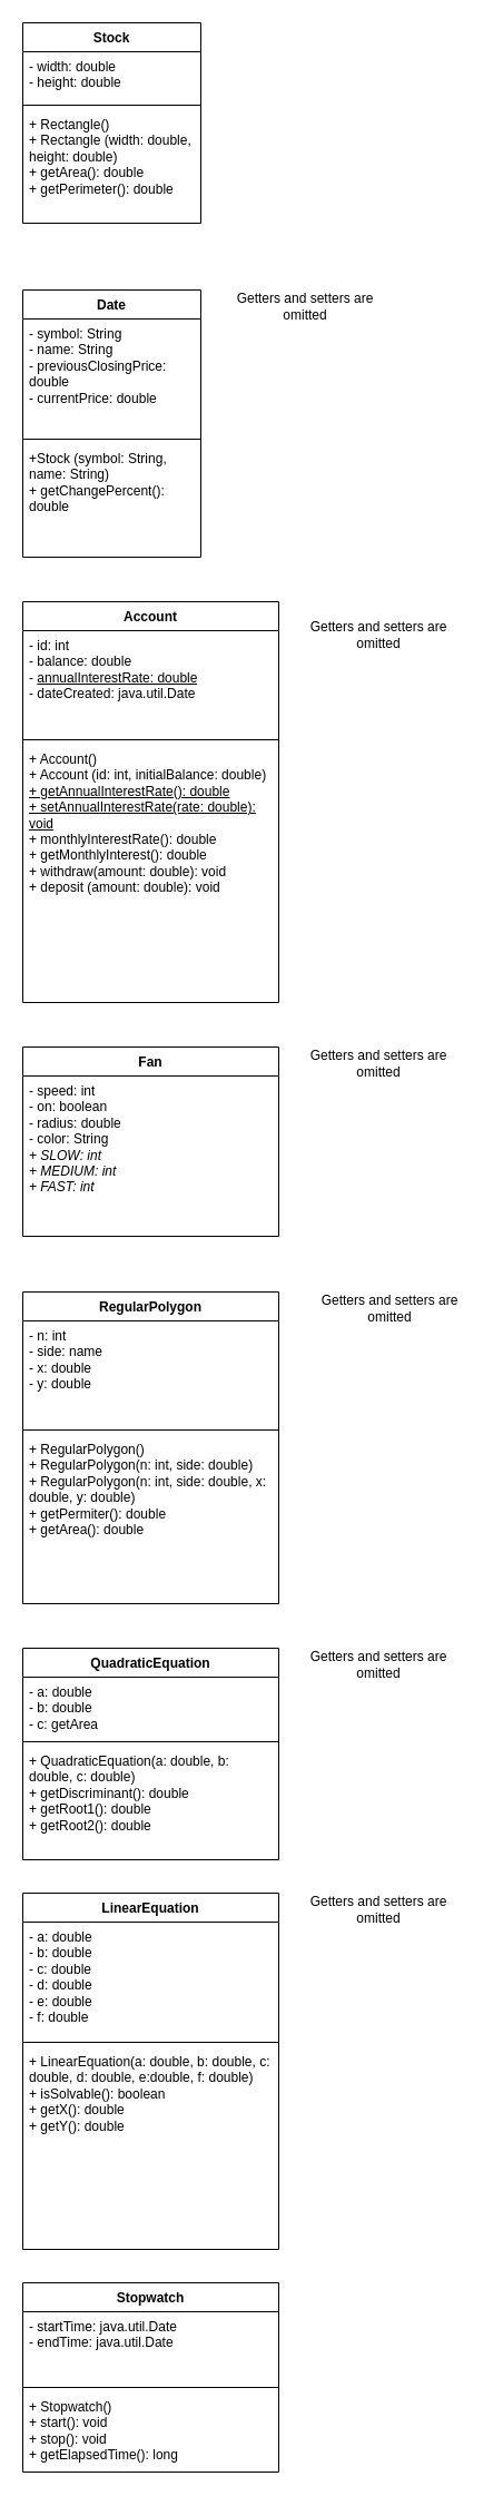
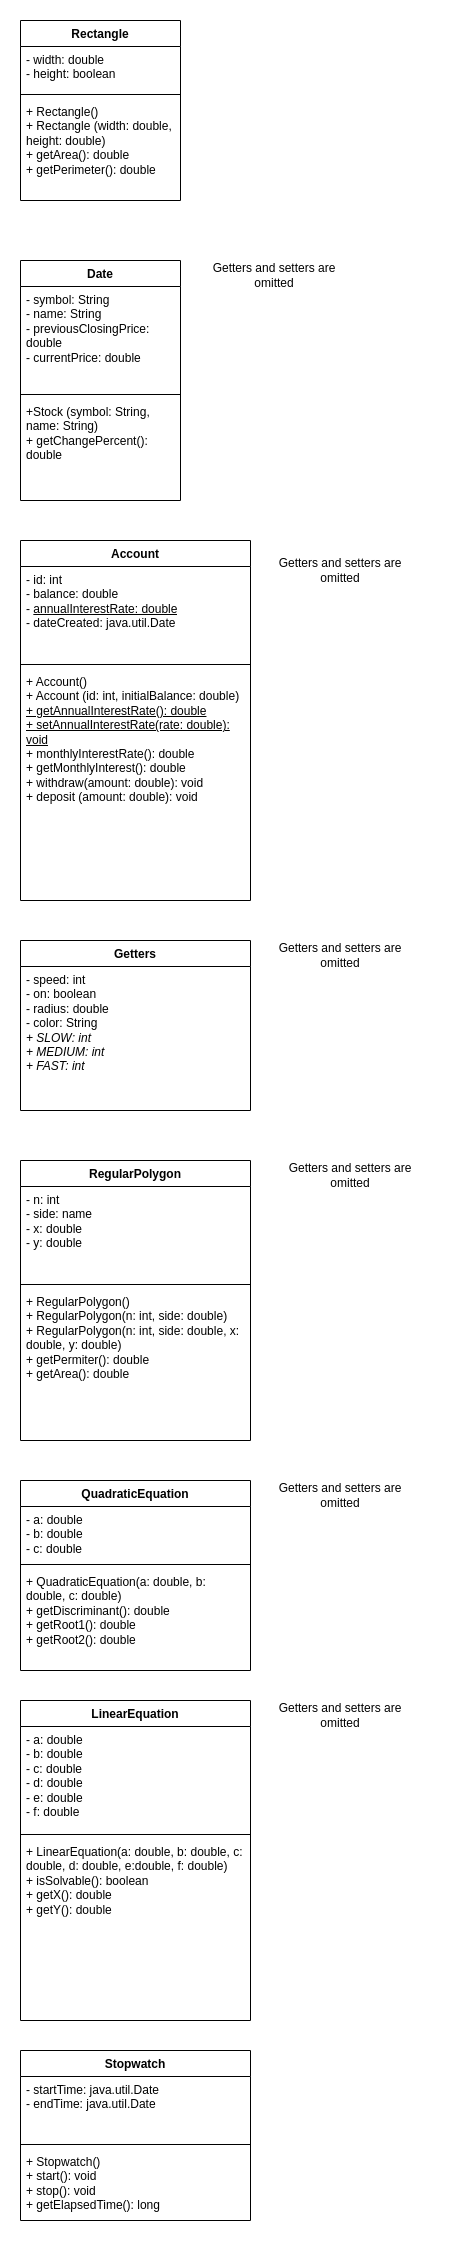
  <mxCell id="0" />
  <mxCell id="1" parent="0" />
- <mxCell id="2" value="Stock" style="swimlane;fontStyle=1;align=center;verticalAlign=top;childLayout=stackLayout;horizontal=1;startSize=26;horizontalStack=0;resizeParent=1;resizeParentMax=0;resizeLast=0;collapsible=1;marginBottom=0;whiteSpace=wrap;html=1;" parent="1" vertex="1"><mxGeometry x="20" y="20" width="160" height="180" as="geometry" /></mxCell>
- <mxCell id="3" value="- width: double&lt;br&gt;- height: double" style="text;strokeColor=none;fillColor=none;align=left;verticalAlign=top;spacingLeft=4;spacingRight=4;overflow=hidden;rotatable=0;points=[[0,0.5],[1,0.5]];portConstraint=eastwest;whiteSpace=wrap;html=1;" parent="2" vertex="1"><mxGeometry y="26" width="160" height="44" as="geometry" /></mxCell>
+ <mxCell id="2" value="Rectangle" style="swimlane;fontStyle=1;align=center;verticalAlign=top;childLayout=stackLayout;horizontal=1;startSize=26;horizontalStack=0;resizeParent=1;resizeParentMax=0;resizeLast=0;collapsible=1;marginBottom=0;whiteSpace=wrap;html=1;" parent="1" vertex="1"><mxGeometry x="20" y="20" width="160" height="180" as="geometry" /></mxCell>
+ <mxCell id="3" value="- width: double&lt;br&gt;- height: boolean" style="text;strokeColor=none;fillColor=none;align=left;verticalAlign=top;spacingLeft=4;spacingRight=4;overflow=hidden;rotatable=0;points=[[0,0.5],[1,0.5]];portConstraint=eastwest;whiteSpace=wrap;html=1;" parent="2" vertex="1"><mxGeometry y="26" width="160" height="44" as="geometry" /></mxCell>
  <mxCell id="4" value="" style="line;strokeWidth=1;fillColor=none;align=left;verticalAlign=middle;spacingTop=-1;spacingLeft=3;spacingRight=3;rotatable=0;labelPosition=right;points=[];portConstraint=eastwest;strokeColor=inherit;" parent="2" vertex="1"><mxGeometry y="70" width="160" height="8" as="geometry" /></mxCell>
  <mxCell id="5" value="+ Rectangle()&lt;br&gt;+ Rectangle (width: double, height: double)&lt;br&gt;+ getArea(): double&lt;br&gt;+ getPerimeter(): double" style="text;strokeColor=none;fillColor=none;align=left;verticalAlign=top;spacingLeft=4;spacingRight=4;overflow=hidden;rotatable=0;points=[[0,0.5],[1,0.5]];portConstraint=eastwest;whiteSpace=wrap;html=1;" parent="2" vertex="1"><mxGeometry y="78" width="160" height="102" as="geometry" /></mxCell>
  <mxCell id="6" value="Date" style="swimlane;fontStyle=1;align=center;verticalAlign=top;childLayout=stackLayout;horizontal=1;startSize=26;horizontalStack=0;resizeParent=1;resizeParentMax=0;resizeLast=0;collapsible=1;marginBottom=0;whiteSpace=wrap;html=1;" parent="1" vertex="1"><mxGeometry x="20" y="260" width="160" height="240" as="geometry" /></mxCell>
  <mxCell id="7" value="- symbol: String&lt;br&gt;- name: String&lt;br&gt;- previousClosingPrice: double&lt;br&gt;- currentPrice: double" style="text;strokeColor=none;fillColor=none;align=left;verticalAlign=top;spacingLeft=4;spacingRight=4;overflow=hidden;rotatable=0;points=[[0,0.5],[1,0.5]];portConstraint=eastwest;whiteSpace=wrap;html=1;" parent="6" vertex="1"><mxGeometry y="26" width="160" height="104" as="geometry" /></mxCell>
  <mxCell id="8" value="" style="line;strokeWidth=1;fillColor=none;align=left;verticalAlign=middle;spacingTop=-1;spacingLeft=3;spacingRight=3;rotatable=0;labelPosition=right;points=[];portConstraint=eastwest;strokeColor=inherit;" parent="6" vertex="1"><mxGeometry y="130" width="160" height="8" as="geometry" /></mxCell>
  <mxCell id="9" value="+Stock (symbol: String, name: String)&lt;br&gt;+ getChangePercent(): double" style="text;strokeColor=none;fillColor=none;align=left;verticalAlign=top;spacingLeft=4;spacingRight=4;overflow=hidden;rotatable=0;points=[[0,0.5],[1,0.5]];portConstraint=eastwest;whiteSpace=wrap;html=1;" parent="6" vertex="1"><mxGeometry y="138" width="160" height="102" as="geometry" /></mxCell>
  <mxCell id="10" value="Getters and setters are omitted" style="text;html=1;strokeColor=none;fillColor=none;align=center;verticalAlign=middle;whiteSpace=wrap;rounded=0;" parent="1" vertex="1"><mxGeometry x="194" y="260" width="160" height="30" as="geometry" /></mxCell>
  <mxCell id="11" value="Account" style="swimlane;fontStyle=1;align=center;verticalAlign=top;childLayout=stackLayout;horizontal=1;startSize=26;horizontalStack=0;resizeParent=1;resizeParentMax=0;resizeLast=0;collapsible=1;marginBottom=0;whiteSpace=wrap;html=1;" parent="1" vertex="1"><mxGeometry x="20" y="540" width="230" height="360" as="geometry" /></mxCell>
  <mxCell id="12" value="- id: int&lt;br&gt;- balance: double&lt;br&gt;- &lt;u&gt;annualInterestRate: double&lt;/u&gt;&lt;br&gt;- dateCreated: java.util.Date" style="text;strokeColor=none;fillColor=none;align=left;verticalAlign=top;spacingLeft=4;spacingRight=4;overflow=hidden;rotatable=0;points=[[0,0.5],[1,0.5]];portConstraint=eastwest;whiteSpace=wrap;html=1;" parent="11" vertex="1"><mxGeometry y="26" width="230" height="94" as="geometry" /></mxCell>
  <mxCell id="13" value="" style="line;strokeWidth=1;fillColor=none;align=left;verticalAlign=middle;spacingTop=-1;spacingLeft=3;spacingRight=3;rotatable=0;labelPosition=right;points=[];portConstraint=eastwest;strokeColor=inherit;" parent="11" vertex="1"><mxGeometry y="120" width="230" height="8" as="geometry" /></mxCell>
  <mxCell id="14" value="+ Account()&lt;br&gt;+ Account (id: int, initialBalance: double)&lt;br&gt;&lt;u&gt;+ getAnnualInterestRate(): double&lt;br&gt;+ setAnnualInterestRate(rate: double): void&lt;/u&gt;&lt;br&gt;+ monthlyInterestRate(): double&lt;br&gt;+ getMonthlyInterest(): double&lt;br&gt;+ withdraw(amount: double): void&lt;br&gt;+ deposit (amount: double): void" style="text;strokeColor=none;fillColor=none;align=left;verticalAlign=top;spacingLeft=4;spacingRight=4;overflow=hidden;rotatable=0;points=[[0,0.5],[1,0.5]];portConstraint=eastwest;whiteSpace=wrap;html=1;" parent="11" vertex="1"><mxGeometry y="128" width="230" height="232" as="geometry" /></mxCell>
  <mxCell id="15" value="Getters and setters are omitted" style="text;html=1;strokeColor=none;fillColor=none;align=center;verticalAlign=middle;whiteSpace=wrap;rounded=0;" parent="1" vertex="1"><mxGeometry x="260" y="520" width="160" height="100" as="geometry" /></mxCell>
- <mxCell id="16" value="Fan" style="swimlane;fontStyle=1;align=center;verticalAlign=top;childLayout=stackLayout;horizontal=1;startSize=26;horizontalStack=0;resizeParent=1;resizeParentMax=0;resizeLast=0;collapsible=1;marginBottom=0;whiteSpace=wrap;html=1;" parent="1" vertex="1"><mxGeometry x="20" y="940" width="230" height="170" as="geometry" /></mxCell>
+ <mxCell id="16" value="Getters" style="swimlane;fontStyle=1;align=center;verticalAlign=top;childLayout=stackLayout;horizontal=1;startSize=26;horizontalStack=0;resizeParent=1;resizeParentMax=0;resizeLast=0;collapsible=1;marginBottom=0;whiteSpace=wrap;html=1;" parent="1" vertex="1"><mxGeometry x="20" y="940" width="230" height="170" as="geometry" /></mxCell>
  <mxCell id="17" value="- speed: int&lt;br&gt;- on: boolean&lt;br&gt;- radius: double&lt;br&gt;- color: String&lt;br&gt;&lt;i&gt;+ SLOW: int&lt;br&gt;+ MEDIUM: int&lt;br&gt;+ FAST: int&lt;/i&gt;" style="text;strokeColor=none;fillColor=none;align=left;verticalAlign=top;spacingLeft=4;spacingRight=4;overflow=hidden;rotatable=0;points=[[0,0.5],[1,0.5]];portConstraint=eastwest;whiteSpace=wrap;html=1;" parent="16" vertex="1"><mxGeometry y="26" width="230" height="144" as="geometry" /></mxCell>
  <mxCell id="18" value="Getters and setters are omitted" style="text;html=1;strokeColor=none;fillColor=none;align=center;verticalAlign=middle;whiteSpace=wrap;rounded=0;" parent="1" vertex="1"><mxGeometry x="260" y="940" width="160" height="30" as="geometry" /></mxCell>
  <mxCell id="19" value="RegularPolygon" style="swimlane;fontStyle=1;align=center;verticalAlign=top;childLayout=stackLayout;horizontal=1;startSize=26;horizontalStack=0;resizeParent=1;resizeParentMax=0;resizeLast=0;collapsible=1;marginBottom=0;whiteSpace=wrap;html=1;" parent="1" vertex="1"><mxGeometry x="20" y="1160" width="230" height="280" as="geometry" /></mxCell>
  <mxCell id="20" value="- n: int&lt;br&gt;- side: name&lt;br&gt;- x: double&lt;br&gt;- y: double" style="text;strokeColor=none;fillColor=none;align=left;verticalAlign=top;spacingLeft=4;spacingRight=4;overflow=hidden;rotatable=0;points=[[0,0.5],[1,0.5]];portConstraint=eastwest;whiteSpace=wrap;html=1;" parent="19" vertex="1"><mxGeometry y="26" width="230" height="94" as="geometry" /></mxCell>
  <mxCell id="21" value="" style="line;strokeWidth=1;fillColor=none;align=left;verticalAlign=middle;spacingTop=-1;spacingLeft=3;spacingRight=3;rotatable=0;labelPosition=right;points=[];portConstraint=eastwest;strokeColor=inherit;" parent="19" vertex="1"><mxGeometry y="120" width="230" height="8" as="geometry" /></mxCell>
  <mxCell id="22" value="+ RegularPolygon()&lt;br&gt;+ RegularPolygon(n: int, side: double)&lt;br&gt;+ RegularPolygon(n: int, side: double, x: double, y: double)&lt;br&gt;+ getPermiter(): double&lt;br&gt;+ getArea(): double" style="text;strokeColor=none;fillColor=none;align=left;verticalAlign=top;spacingLeft=4;spacingRight=4;overflow=hidden;rotatable=0;points=[[0,0.5],[1,0.5]];portConstraint=eastwest;whiteSpace=wrap;html=1;" parent="19" vertex="1"><mxGeometry y="128" width="230" height="152" as="geometry" /></mxCell>
  <mxCell id="23" value="Getters and setters are omitted" style="text;html=1;strokeColor=none;fillColor=none;align=center;verticalAlign=middle;whiteSpace=wrap;rounded=0;" parent="1" vertex="1"><mxGeometry x="270" y="1160" width="160" height="30" as="geometry" /></mxCell>
  <mxCell id="24" value="QuadraticEquation" style="swimlane;fontStyle=1;align=center;verticalAlign=top;childLayout=stackLayout;horizontal=1;startSize=26;horizontalStack=0;resizeParent=1;resizeParentMax=0;resizeLast=0;collapsible=1;marginBottom=0;whiteSpace=wrap;html=1;" parent="1" vertex="1"><mxGeometry x="20" y="1480" width="230" height="190" as="geometry" /></mxCell>
- <mxCell id="25" value="- a: double&lt;br&gt;- b: double&lt;br&gt;- c: getArea" style="text;strokeColor=none;fillColor=none;align=left;verticalAlign=top;spacingLeft=4;spacingRight=4;overflow=hidden;rotatable=0;points=[[0,0.5],[1,0.5]];portConstraint=eastwest;whiteSpace=wrap;html=1;" parent="24" vertex="1"><mxGeometry y="26" width="230" height="54" as="geometry" /></mxCell>
+ <mxCell id="25" value="- a: double&lt;br&gt;- b: double&lt;br&gt;- c: double" style="text;strokeColor=none;fillColor=none;align=left;verticalAlign=top;spacingLeft=4;spacingRight=4;overflow=hidden;rotatable=0;points=[[0,0.5],[1,0.5]];portConstraint=eastwest;whiteSpace=wrap;html=1;" parent="24" vertex="1"><mxGeometry y="26" width="230" height="54" as="geometry" /></mxCell>
  <mxCell id="26" value="" style="line;strokeWidth=1;fillColor=none;align=left;verticalAlign=middle;spacingTop=-1;spacingLeft=3;spacingRight=3;rotatable=0;labelPosition=right;points=[];portConstraint=eastwest;strokeColor=inherit;" parent="24" vertex="1"><mxGeometry y="80" width="230" height="8" as="geometry" /></mxCell>
  <mxCell id="27" value="+ QuadraticEquation(a: double, b: double, c: double)&lt;br&gt;+ getDiscriminant(): double&lt;br&gt;+ getRoot1(): double&lt;br&gt;+ getRoot2(): double" style="text;strokeColor=none;fillColor=none;align=left;verticalAlign=top;spacingLeft=4;spacingRight=4;overflow=hidden;rotatable=0;points=[[0,0.5],[1,0.5]];portConstraint=eastwest;whiteSpace=wrap;html=1;" parent="24" vertex="1"><mxGeometry y="88" width="230" height="102" as="geometry" /></mxCell>
  <mxCell id="28" value="Getters and setters are omitted" style="text;html=1;strokeColor=none;fillColor=none;align=center;verticalAlign=middle;whiteSpace=wrap;rounded=0;" parent="1" vertex="1"><mxGeometry x="260" y="1480" width="160" height="30" as="geometry" /></mxCell>
  <mxCell id="29" value="LinearEquation" style="swimlane;fontStyle=1;align=center;verticalAlign=top;childLayout=stackLayout;horizontal=1;startSize=26;horizontalStack=0;resizeParent=1;resizeParentMax=0;resizeLast=0;collapsible=1;marginBottom=0;whiteSpace=wrap;html=1;" parent="1" vertex="1"><mxGeometry x="20" y="1700" width="230" height="320" as="geometry" /></mxCell>
  <mxCell id="30" value="- a: double&lt;br&gt;- b: double&lt;br&gt;- c: double&lt;br&gt;- d: double&lt;br&gt;- e: double&lt;br&gt;- f: double" style="text;strokeColor=none;fillColor=none;align=left;verticalAlign=top;spacingLeft=4;spacingRight=4;overflow=hidden;rotatable=0;points=[[0,0.5],[1,0.5]];portConstraint=eastwest;whiteSpace=wrap;html=1;" parent="29" vertex="1"><mxGeometry y="26" width="230" height="104" as="geometry" /></mxCell>
  <mxCell id="31" value="" style="line;strokeWidth=1;fillColor=none;align=left;verticalAlign=middle;spacingTop=-1;spacingLeft=3;spacingRight=3;rotatable=0;labelPosition=right;points=[];portConstraint=eastwest;strokeColor=inherit;" parent="29" vertex="1"><mxGeometry y="130" width="230" height="8" as="geometry" /></mxCell>
  <mxCell id="32" value="+ LinearEquation(a: double, b: double, c: double, d: double, e:double, f: double)&lt;br&gt;+ isSolvable(): boolean&lt;br&gt;+ getX(): double&lt;br&gt;+ getY(): double" style="text;strokeColor=none;fillColor=none;align=left;verticalAlign=top;spacingLeft=4;spacingRight=4;overflow=hidden;rotatable=0;points=[[0,0.5],[1,0.5]];portConstraint=eastwest;whiteSpace=wrap;html=1;" parent="29" vertex="1"><mxGeometry y="138" width="230" height="182" as="geometry" /></mxCell>
  <mxCell id="33" value="Getters and setters are omitted" style="text;html=1;strokeColor=none;fillColor=none;align=center;verticalAlign=middle;whiteSpace=wrap;rounded=0;" parent="1" vertex="1"><mxGeometry x="260" y="1700" width="160" height="30" as="geometry" /></mxCell>
  <mxCell id="34" value="Stopwatch" style="swimlane;fontStyle=1;align=center;verticalAlign=top;childLayout=stackLayout;horizontal=1;startSize=26;horizontalStack=0;resizeParent=1;resizeParentMax=0;resizeLast=0;collapsible=1;marginBottom=0;whiteSpace=wrap;html=1;" parent="1" vertex="1"><mxGeometry x="20" y="2050" width="230" height="170" as="geometry" /></mxCell>
  <mxCell id="35" value="- startTime: java.util.Date&lt;br&gt;- endTime: java.util.Date" style="text;strokeColor=none;fillColor=none;align=left;verticalAlign=top;spacingLeft=4;spacingRight=4;overflow=hidden;rotatable=0;points=[[0,0.5],[1,0.5]];portConstraint=eastwest;whiteSpace=wrap;html=1;" parent="34" vertex="1"><mxGeometry y="26" width="230" height="64" as="geometry" /></mxCell>
  <mxCell id="36" value="" style="line;strokeWidth=1;fillColor=none;align=left;verticalAlign=middle;spacingTop=-1;spacingLeft=3;spacingRight=3;rotatable=0;labelPosition=right;points=[];portConstraint=eastwest;strokeColor=inherit;" parent="34" vertex="1"><mxGeometry y="90" width="230" height="8" as="geometry" /></mxCell>
  <mxCell id="37" value="+ Stopwatch()&lt;br&gt;+ start(): void&lt;br&gt;+ stop(): void&lt;br&gt;+ getElapsedTime(): long" style="text;strokeColor=none;fillColor=none;align=left;verticalAlign=top;spacingLeft=4;spacingRight=4;overflow=hidden;rotatable=0;points=[[0,0.5],[1,0.5]];portConstraint=eastwest;whiteSpace=wrap;html=1;" parent="34" vertex="1"><mxGeometry y="98" width="230" height="72" as="geometry" /></mxCell>
